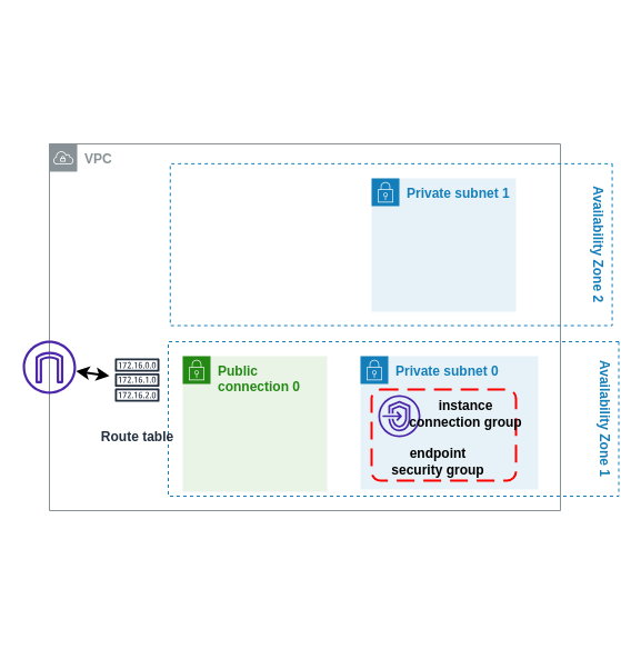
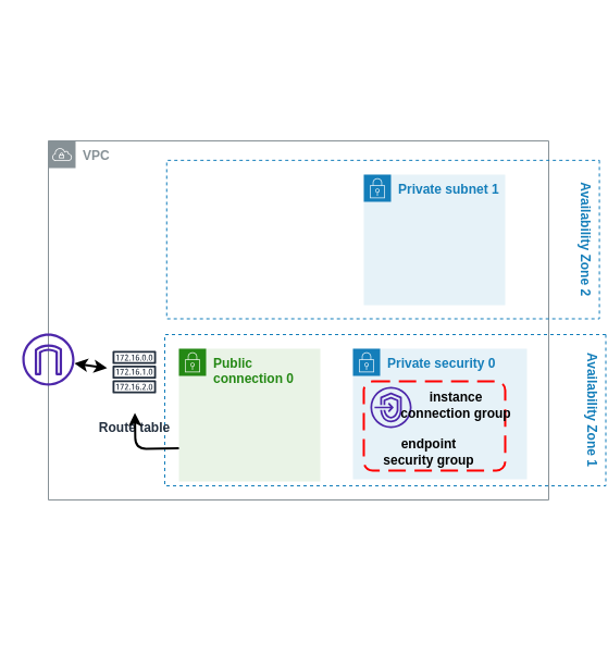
  <mxCell id="0" />
  <mxCell id="1" parent="0" />
  <mxCell id="2" value="Availability Zone 1" style="fillColor=none;strokeColor=#147EBA;dashed=1;verticalAlign=top;fontStyle=1;fontColor=#147EBA;rotation=90;" parent="1" vertex="1"><mxGeometry x="284.25" y="173.75" width="139" height="405.5" as="geometry" /></mxCell>
  <mxCell id="3" value="VPC" style="sketch=0;outlineConnect=0;gradientColor=none;html=1;whiteSpace=wrap;fontSize=12;fontStyle=1;shape=mxgraph.aws4.group;grIcon=mxgraph.aws4.group_vpc;strokeColor=#879196;fillColor=none;verticalAlign=top;align=left;spacingLeft=30;fontColor=#879196;dashed=0;" parent="1" vertex="1"><mxGeometry x="44" y="129" width="460" height="330" as="geometry" /></mxCell>
- <mxCell id="4" value="Private subnet 0" style="points=[[0,0],[0.25,0],[0.5,0],[0.75,0],[1,0],[1,0.25],[1,0.5],[1,0.75],[1,1],[0.75,1],[0.5,1],[0.25,1],[0,1],[0,0.75],[0,0.5],[0,0.25]];outlineConnect=0;gradientColor=none;html=1;whiteSpace=wrap;fontSize=12;fontStyle=1;container=1;pointerEvents=0;collapsible=0;recursiveResize=0;shape=mxgraph.aws4.group;grIcon=mxgraph.aws4.group_security_group;grStroke=0;strokeColor=#147EBA;fillColor=#E6F2F8;verticalAlign=top;align=left;spacingLeft=30;fontColor=#147EBA;dashed=0;" parent="1" vertex="1"><mxGeometry x="324" y="320" width="160" height="120" as="geometry" /></mxCell>
+ <mxCell id="4" value="Private security 0" style="points=[[0,0],[0.25,0],[0.5,0],[0.75,0],[1,0],[1,0.25],[1,0.5],[1,0.75],[1,1],[0.75,1],[0.5,1],[0.25,1],[0,1],[0,0.75],[0,0.5],[0,0.25]];outlineConnect=0;gradientColor=none;html=1;whiteSpace=wrap;fontSize=12;fontStyle=1;container=1;pointerEvents=0;collapsible=0;recursiveResize=0;shape=mxgraph.aws4.group;grIcon=mxgraph.aws4.group_security_group;grStroke=0;strokeColor=#147EBA;fillColor=#E6F2F8;verticalAlign=top;align=left;spacingLeft=30;fontColor=#147EBA;dashed=0;" parent="1" vertex="1"><mxGeometry x="324" y="320" width="160" height="120" as="geometry" /></mxCell>
  <mxCell id="5" value="Availability Zone 2" style="fillColor=none;strokeColor=#147EBA;dashed=1;verticalAlign=top;fontStyle=1;fontColor=#147EBA;rotation=90;" parent="1" vertex="1"><mxGeometry x="278.85" y="20.78" width="145.63" height="397.81" as="geometry" /></mxCell>
  <mxCell id="6" value="" style="sketch=0;outlineConnect=0;fontColor=#232F3E;gradientColor=none;fillColor=#4D27AA;strokeColor=none;dashed=0;verticalLabelPosition=bottom;verticalAlign=top;align=center;html=1;fontSize=12;fontStyle=1;aspect=fixed;pointerEvents=1;shape=mxgraph.aws4.internet_gateway;" parent="1" vertex="1"><mxGeometry x="20" y="306" width="48" height="48" as="geometry" /></mxCell>
  <mxCell id="7" value="Public connection 0" style="points=[[0,0],[0.25,0],[0.5,0],[0.75,0],[1,0],[1,0.25],[1,0.5],[1,0.75],[1,1],[0.75,1],[0.5,1],[0.25,1],[0,1],[0,0.75],[0,0.5],[0,0.25]];outlineConnect=0;gradientColor=none;html=1;whiteSpace=wrap;fontSize=12;fontStyle=1;container=1;pointerEvents=0;collapsible=0;recursiveResize=0;shape=mxgraph.aws4.group;grIcon=mxgraph.aws4.group_security_group;grStroke=0;strokeColor=#248814;fillColor=#E9F3E6;verticalAlign=top;align=left;spacingLeft=30;fontColor=#248814;dashed=0;" parent="1" vertex="1"><mxGeometry x="164" y="320" width="130" height="122" as="geometry" /></mxCell>
  <mxCell id="8" value="Private subnet 1" style="points=[[0,0],[0.25,0],[0.5,0],[0.75,0],[1,0],[1,0.25],[1,0.5],[1,0.75],[1,1],[0.75,1],[0.5,1],[0.25,1],[0,1],[0,0.75],[0,0.5],[0,0.25]];outlineConnect=0;gradientColor=none;html=1;whiteSpace=wrap;fontSize=12;fontStyle=1;container=1;pointerEvents=0;collapsible=0;recursiveResize=0;shape=mxgraph.aws4.group;grIcon=mxgraph.aws4.group_security_group;grStroke=0;strokeColor=#147EBA;fillColor=#E6F2F8;verticalAlign=top;align=left;spacingLeft=30;fontColor=#147EBA;dashed=0;" parent="1" vertex="1"><mxGeometry x="334" y="160" width="130" height="120" as="geometry" /></mxCell>
  <mxCell id="9" value="Route table" style="sketch=0;outlineConnect=0;fontColor=#232F3E;gradientColor=none;strokeColor=#232F3E;fillColor=#ffffff;dashed=0;verticalLabelPosition=bottom;verticalAlign=top;align=center;html=1;fontSize=12;fontStyle=1;aspect=fixed;shape=mxgraph.aws4.resourceIcon;resIcon=mxgraph.aws4.route_table;" parent="1" vertex="1"><mxGeometry x="98" y="304" width="50" height="75" as="geometry" /></mxCell>
+ <mxCell id="10" style="edgeStyle=none;html=1;strokeWidth=2;fontStyle=1;exitX=0;exitY=0.75;exitDx=0;exitDy=0;" parent="1" source="7" target="9" edge="1"><mxGeometry relative="1" as="geometry"><Array as="points"><mxPoint x="124" y="412" /></Array></mxGeometry></mxCell>
  <mxCell id="11" value="" style="endArrow=classic;html=1;strokeWidth=2;startArrow=classic;startFill=1;" parent="1" source="9" target="6" edge="1"><mxGeometry width="50" height="50" relative="1" as="geometry"><mxPoint x="284" y="344" as="sourcePoint" /><mxPoint x="334" y="294" as="targetPoint" /></mxGeometry></mxCell>
  <mxCell id="12" value="" style="rounded=1;arcSize=10;dashed=1;strokeColor=#ff0000;fillColor=none;gradientColor=none;dashPattern=8 4;strokeWidth=2;fontStyle=1" parent="1" vertex="1"><mxGeometry x="334" y="350" width="130" height="82" as="geometry" /></mxCell>
  <mxCell id="13" value="" style="sketch=0;outlineConnect=0;fontColor=#232F3E;gradientColor=none;fillColor=#4D27AA;strokeColor=none;dashed=0;verticalLabelPosition=bottom;verticalAlign=top;align=center;html=1;fontSize=12;fontStyle=0;aspect=fixed;pointerEvents=1;shape=mxgraph.aws4.endpoints;" vertex="1" parent="1"><mxGeometry x="340" y="355" width="38" height="38" as="geometry" /></mxCell>
  <mxCell id="14" value="instance connection group" style="text;html=1;strokeColor=none;fillColor=none;align=center;verticalAlign=middle;whiteSpace=wrap;rounded=0;fontStyle=1" vertex="1" parent="1"><mxGeometry x="364" y="357" width="110" height="30" as="geometry" /></mxCell>
  <mxCell id="15" value="endpoint&lt;br&gt;security group" style="text;html=1;strokeColor=none;fillColor=none;align=center;verticalAlign=middle;whiteSpace=wrap;rounded=0;fontStyle=1" parent="1" vertex="1"><mxGeometry x="334" y="400" width="120" height="30" as="geometry" /></mxCell>
